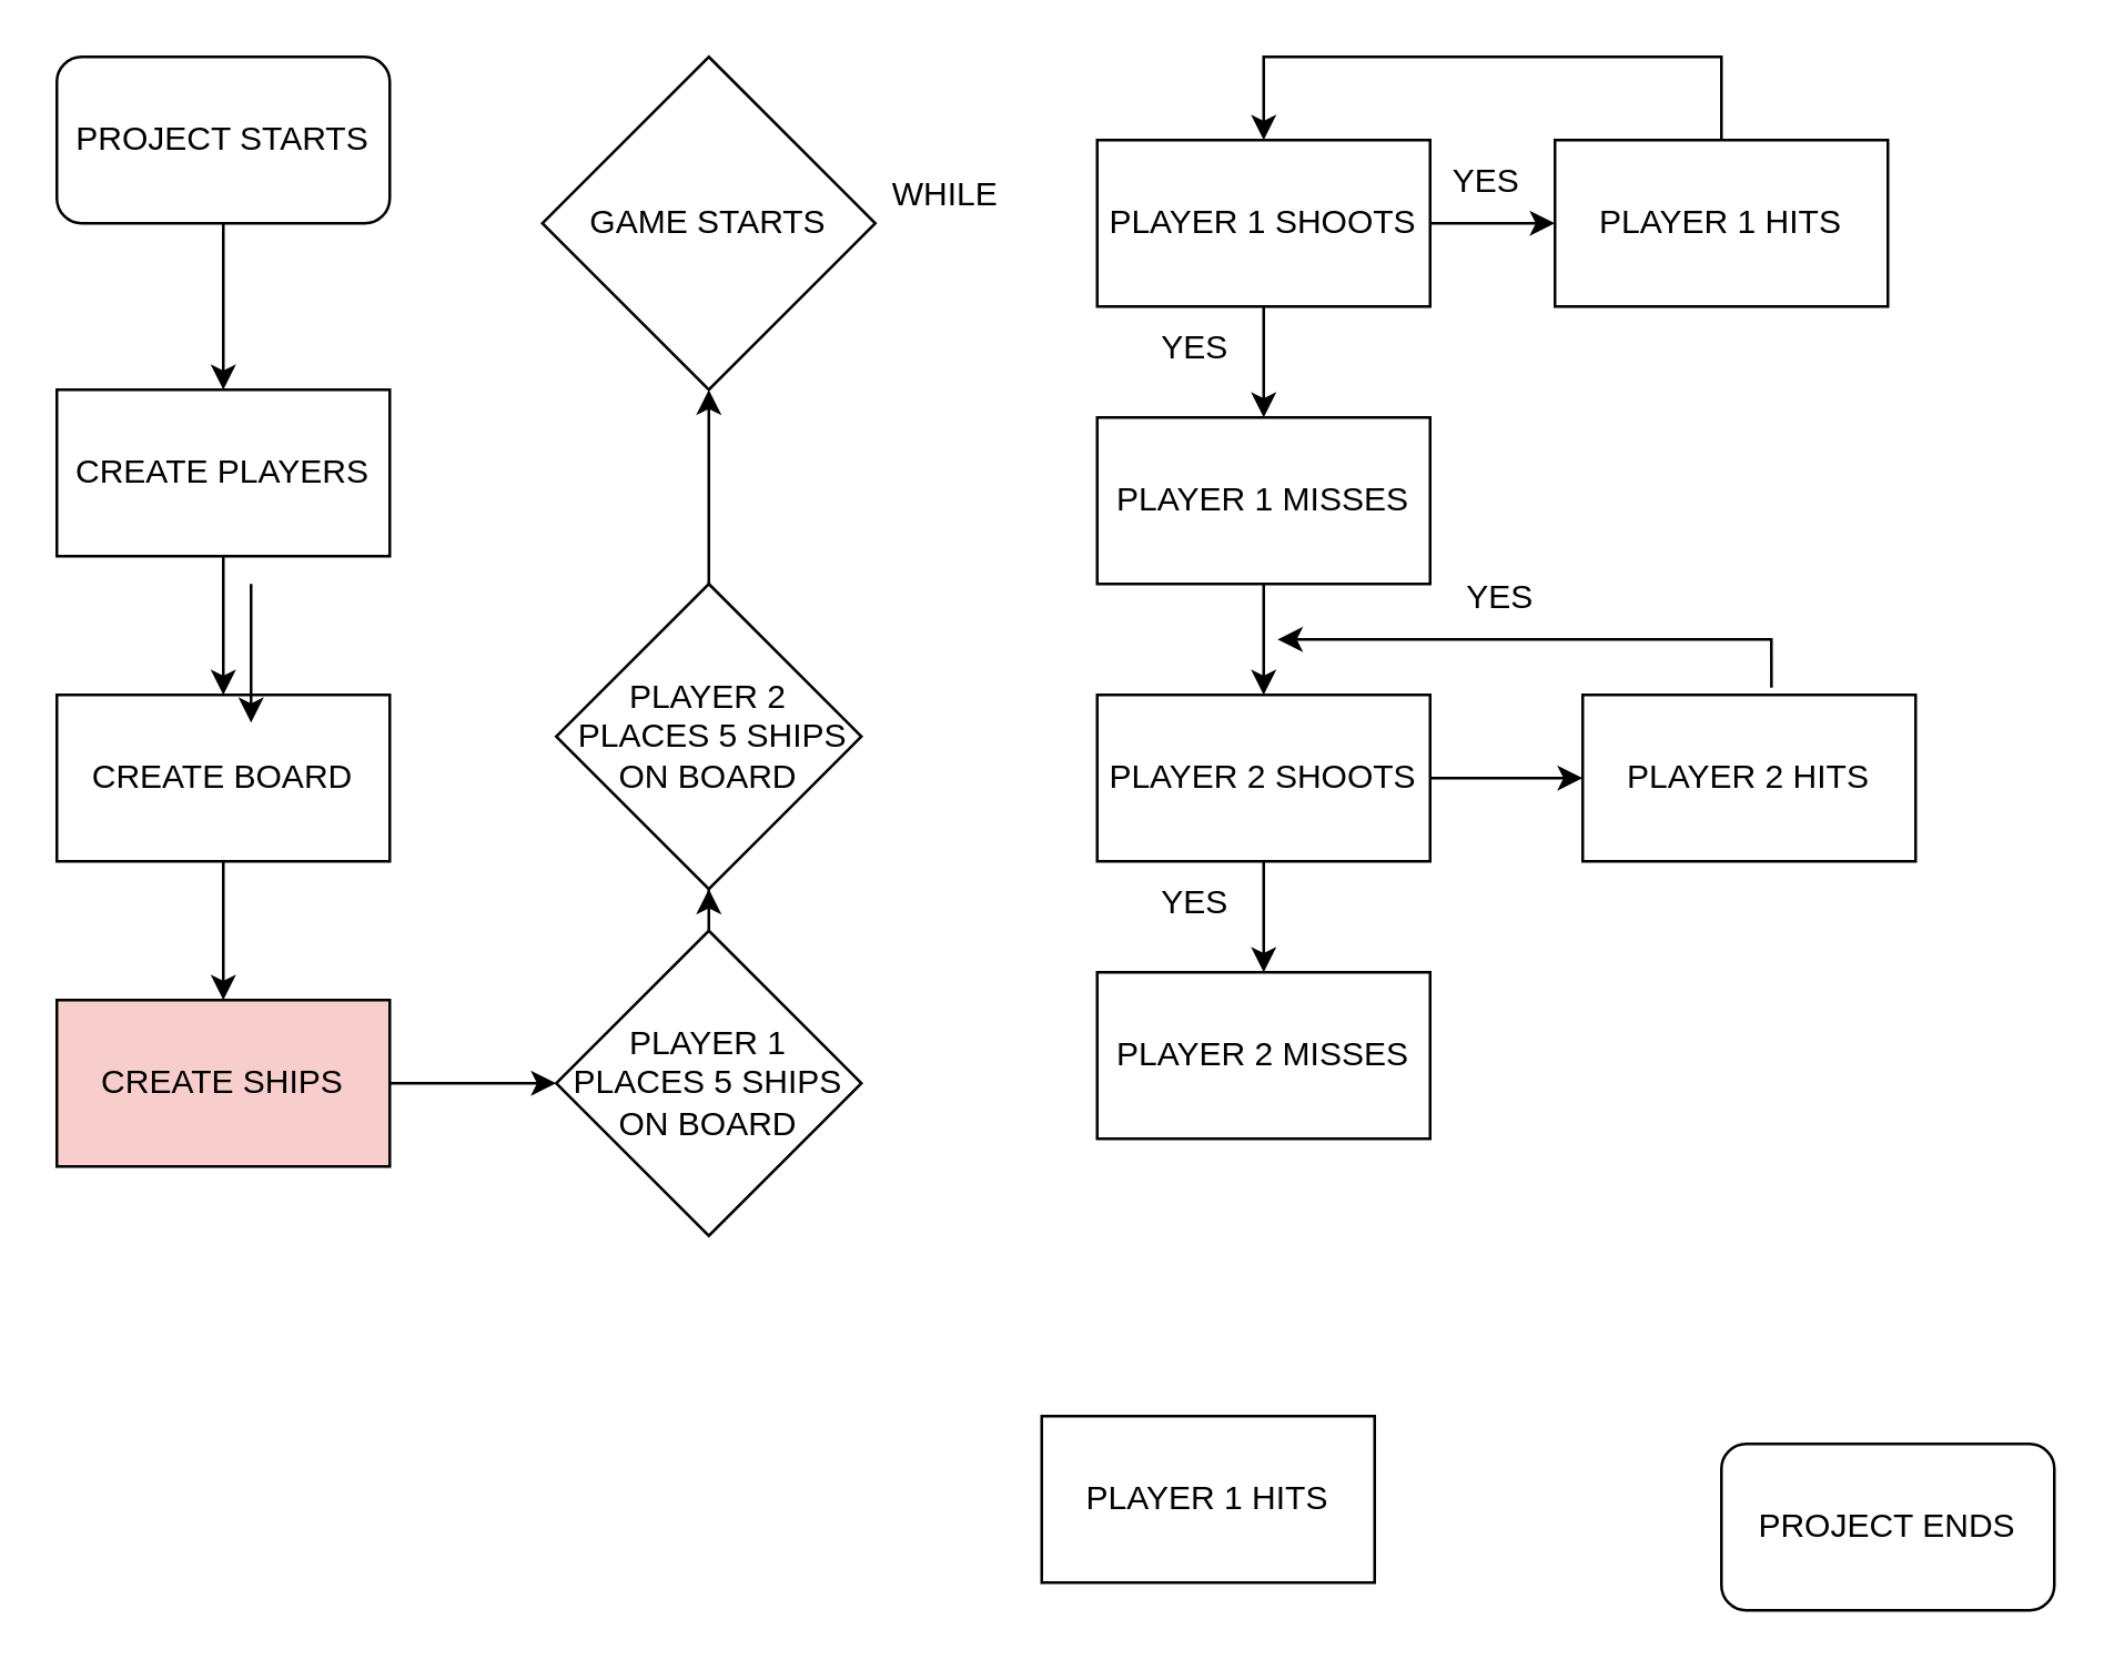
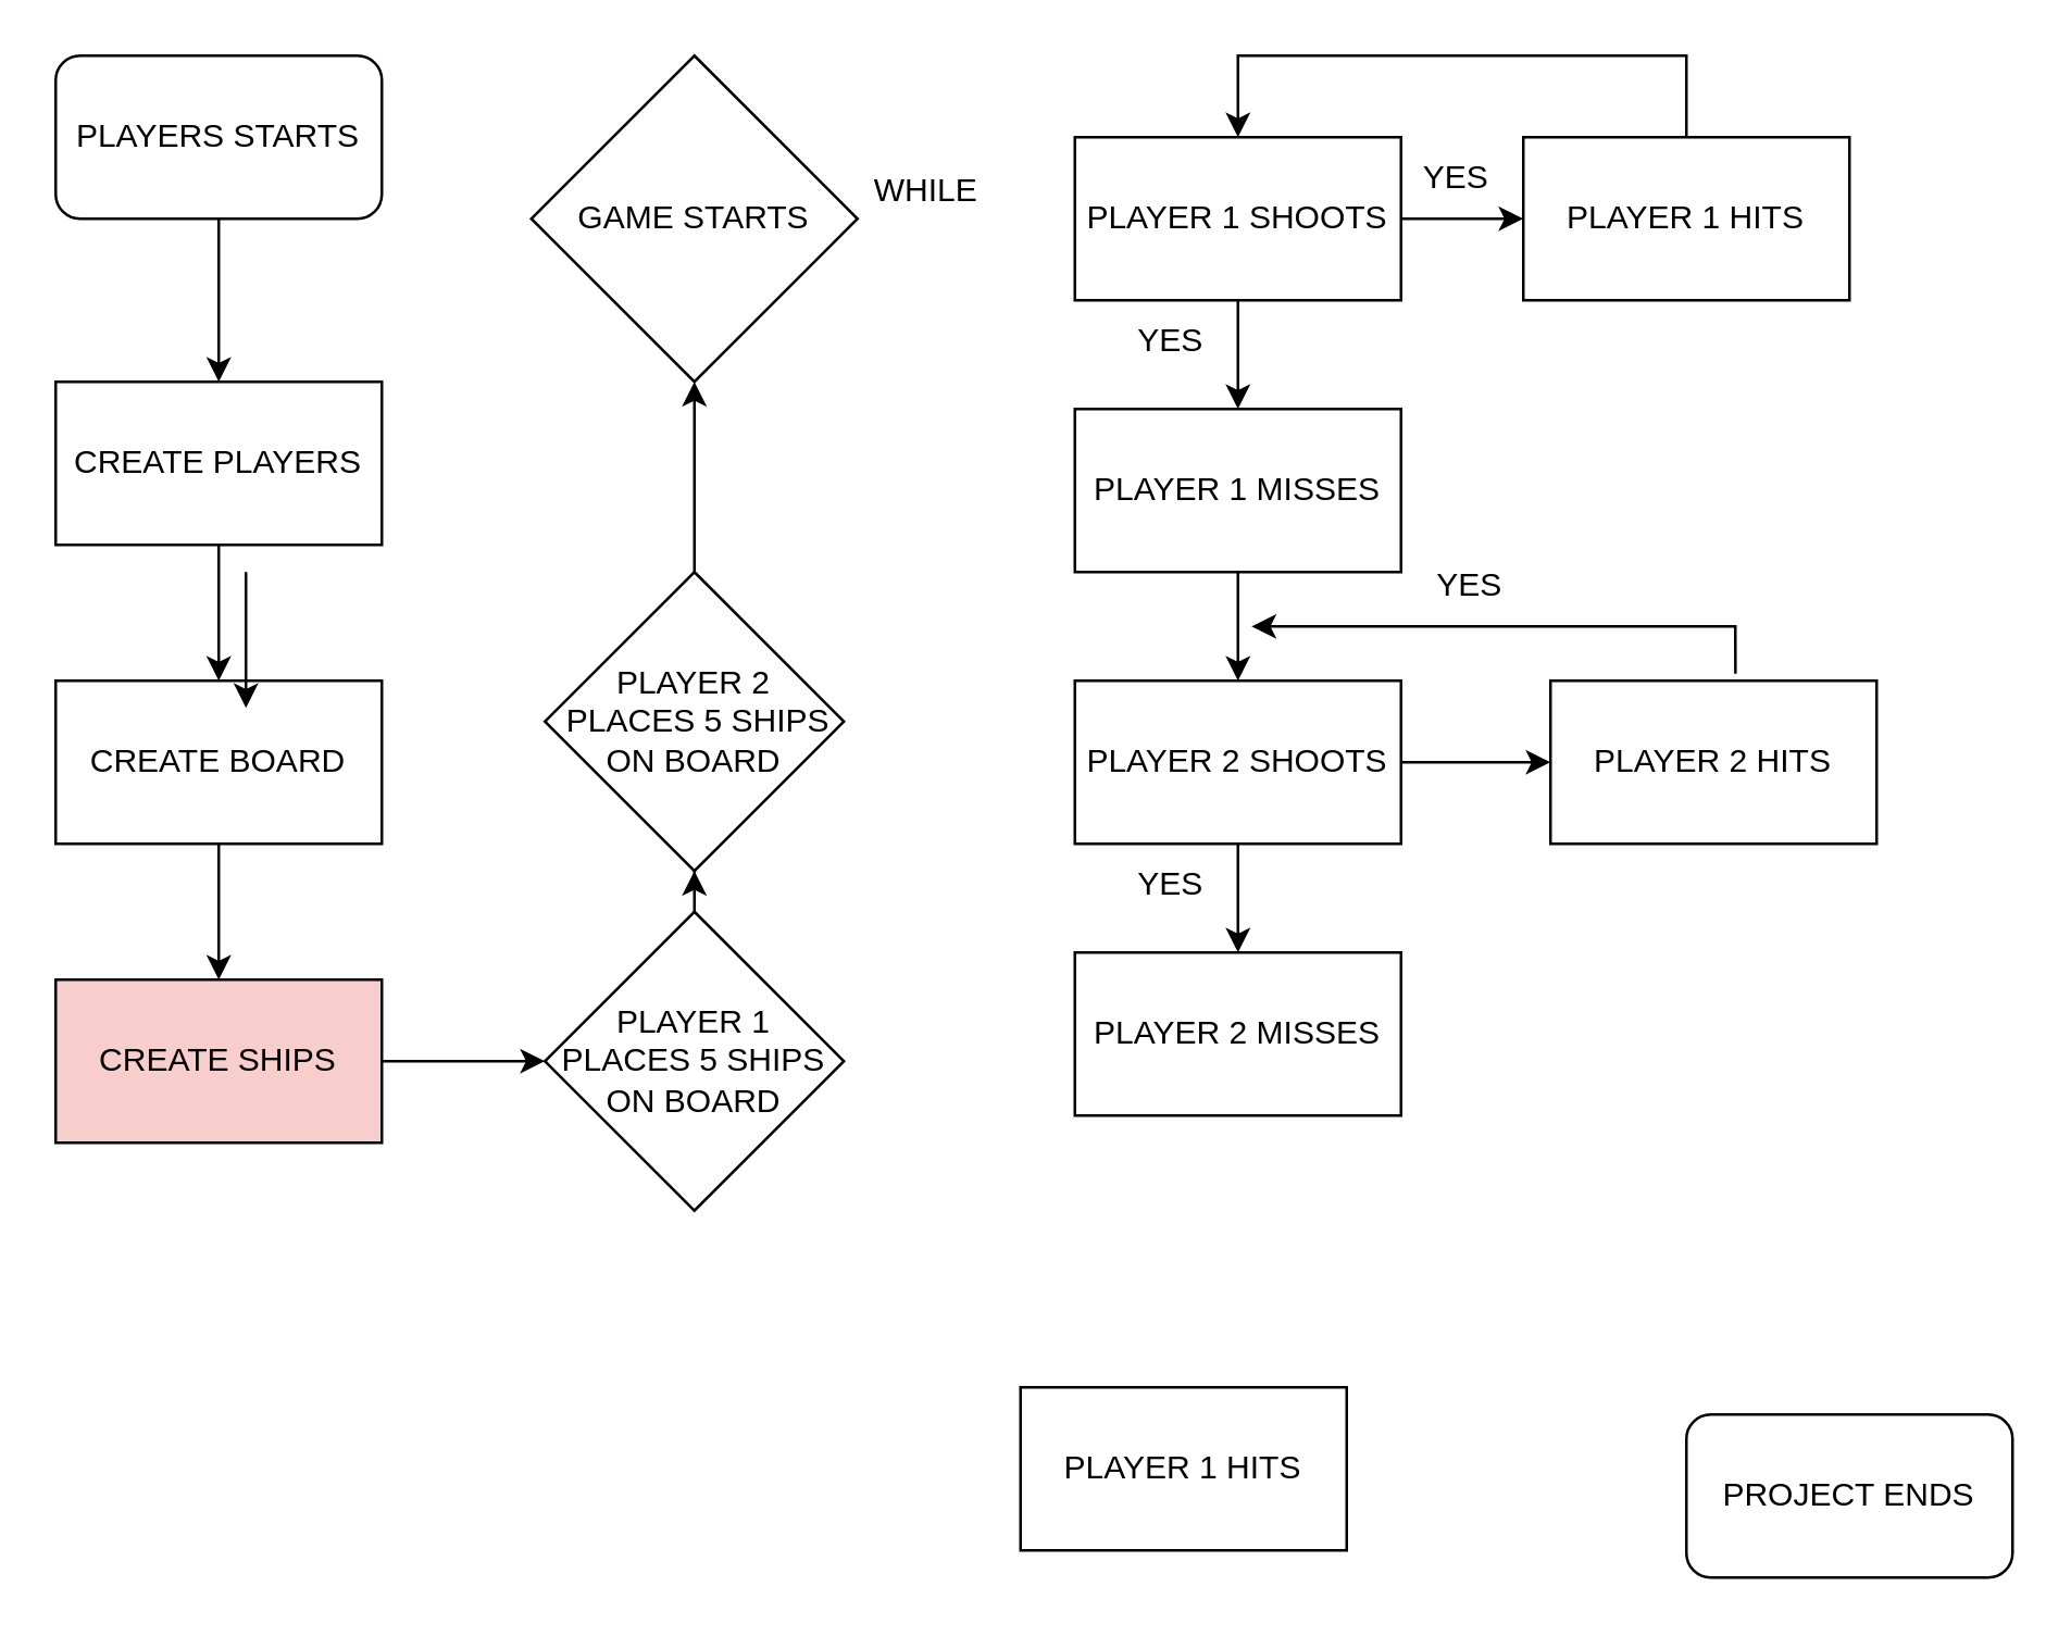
  <mxCell id="0" />
  <mxCell id="1" parent="0" />
  <mxCell id="2" value="" style="edgeStyle=orthogonalEdgeStyle;rounded=0;orthogonalLoop=1;jettySize=auto;html=1;" edge="1" parent="1" source="3" target="8"><mxGeometry relative="1" as="geometry" /></mxCell>
- <mxCell id="3" value="PROJECT STARTS" style="rounded=1;whiteSpace=wrap;html=1;" vertex="1" parent="1"><mxGeometry x="20" y="20" width="120" height="60" as="geometry" /></mxCell>
+ <mxCell id="3" value="PLAYERS STARTS" style="rounded=1;whiteSpace=wrap;html=1;" vertex="1" parent="1"><mxGeometry x="20" y="20" width="120" height="60" as="geometry" /></mxCell>
  <mxCell id="4" value="PROJECT ENDS" style="rounded=1;whiteSpace=wrap;html=1;" vertex="1" parent="1"><mxGeometry x="620" y="520" width="120" height="60" as="geometry" /></mxCell>
  <mxCell id="5" value="" style="edgeStyle=orthogonalEdgeStyle;rounded=0;orthogonalLoop=1;jettySize=auto;html=1;" edge="1" parent="1" source="6" target="10"><mxGeometry relative="1" as="geometry" /></mxCell>
  <mxCell id="6" value="CREATE BOARD" style="rounded=0;whiteSpace=wrap;html=1;" vertex="1" parent="1"><mxGeometry x="20" y="250" width="120" height="60" as="geometry" /></mxCell>
  <mxCell id="7" value="" style="edgeStyle=orthogonalEdgeStyle;rounded=0;orthogonalLoop=1;jettySize=auto;html=1;" edge="1" parent="1" source="8" target="6"><mxGeometry relative="1" as="geometry" /></mxCell>
  <mxCell id="8" value="CREATE PLAYERS" style="rounded=0;whiteSpace=wrap;html=1;" vertex="1" parent="1"><mxGeometry x="20" y="140" width="120" height="60" as="geometry" /></mxCell>
  <mxCell id="9" value="" style="edgeStyle=orthogonalEdgeStyle;rounded=0;orthogonalLoop=1;jettySize=auto;html=1;" edge="1" parent="1" source="10"><mxGeometry relative="1" as="geometry"><mxPoint x="200" y="390" as="targetPoint" /></mxGeometry></mxCell>
  <mxCell id="10" value="CREATE SHIPS" style="rounded=0;whiteSpace=wrap;html=1;fillColor=#f8cecc;" vertex="1" parent="1"><mxGeometry x="20" y="360" width="120" height="60" as="geometry" /></mxCell>
  <mxCell id="11" value="" style="edgeStyle=orthogonalEdgeStyle;rounded=0;orthogonalLoop=1;jettySize=auto;html=1;" edge="1" parent="1" source="13" target="24"><mxGeometry relative="1" as="geometry" /></mxCell>
  <mxCell id="12" value="" style="edgeStyle=orthogonalEdgeStyle;rounded=0;orthogonalLoop=1;jettySize=auto;html=1;" edge="1" parent="1" source="13" target="30"><mxGeometry relative="1" as="geometry" /></mxCell>
  <mxCell id="13" value="PLAYER 2 SHOOTS" style="rounded=0;whiteSpace=wrap;html=1;" vertex="1" parent="1"><mxGeometry x="395" y="250" width="120" height="60" as="geometry" /></mxCell>
  <mxCell id="14" value="" style="edgeStyle=orthogonalEdgeStyle;rounded=0;orthogonalLoop=1;jettySize=auto;html=1;" edge="1" parent="1" source="15" target="17"><mxGeometry relative="1" as="geometry" /></mxCell>
  <mxCell id="15" value="PLAYER 1&lt;br&gt;PLACES 5 SHIPS ON BOARD" style="rhombus;whiteSpace=wrap;html=1;" vertex="1" parent="1"><mxGeometry x="200" y="335" width="110" height="110" as="geometry" /></mxCell>
  <mxCell id="16" value="" style="edgeStyle=orthogonalEdgeStyle;rounded=0;orthogonalLoop=1;jettySize=auto;html=1;" edge="1" parent="1" source="17" target="18"><mxGeometry relative="1" as="geometry" /></mxCell>
  <mxCell id="17" value="PLAYER 2&lt;br&gt;&amp;nbsp;PLACES 5 SHIPS ON BOARD" style="rhombus;whiteSpace=wrap;html=1;" vertex="1" parent="1"><mxGeometry x="200" y="210" width="110" height="110" as="geometry" /></mxCell>
  <mxCell id="18" value="GAME STARTS" style="rhombus;whiteSpace=wrap;html=1;" vertex="1" parent="1"><mxGeometry x="195" y="20" width="120" height="120" as="geometry" /></mxCell>
  <mxCell id="19" value="" style="edgeStyle=orthogonalEdgeStyle;rounded=0;orthogonalLoop=1;jettySize=auto;html=1;" edge="1" parent="1" source="21" target="23"><mxGeometry relative="1" as="geometry" /></mxCell>
  <mxCell id="20" value="" style="edgeStyle=orthogonalEdgeStyle;rounded=0;orthogonalLoop=1;jettySize=auto;html=1;" edge="1" parent="1" source="21" target="27"><mxGeometry relative="1" as="geometry" /></mxCell>
  <mxCell id="21" value="PLAYER 1 SHOOTS" style="whiteSpace=wrap;html=1;" vertex="1" parent="1"><mxGeometry x="395" y="50" width="120" height="60" as="geometry" /></mxCell>
  <mxCell id="22" value="WHILE" style="text;html=1;align=center;verticalAlign=middle;resizable=0;points=[];autosize=1;strokeColor=none;fillColor=none;" vertex="1" parent="1"><mxGeometry x="310" y="55" width="60" height="30" as="geometry" /></mxCell>
  <mxCell id="23" value="PLAYER 1 HITS" style="whiteSpace=wrap;html=1;" vertex="1" parent="1"><mxGeometry x="560" y="50" width="120" height="60" as="geometry" /></mxCell>
  <mxCell id="24" value="PLAYER 2&amp;nbsp;MISSES" style="whiteSpace=wrap;html=1;" vertex="1" parent="1"><mxGeometry x="395" y="350" width="120" height="60" as="geometry" /></mxCell>
  <mxCell id="25" value="PLAYER 1 HITS" style="whiteSpace=wrap;html=1;" vertex="1" parent="1"><mxGeometry x="375" y="510" width="120" height="60" as="geometry" /></mxCell>
  <mxCell id="26" value="" style="edgeStyle=orthogonalEdgeStyle;rounded=0;orthogonalLoop=1;jettySize=auto;html=1;" edge="1" parent="1" source="27" target="13"><mxGeometry relative="1" as="geometry" /></mxCell>
  <mxCell id="27" value="PLAYER 1 MISSES" style="whiteSpace=wrap;html=1;" vertex="1" parent="1"><mxGeometry x="395" y="150" width="120" height="60" as="geometry" /></mxCell>
  <mxCell id="28" value="YES" style="text;html=1;align=center;verticalAlign=middle;resizable=0;points=[];autosize=1;strokeColor=none;fillColor=none;" vertex="1" parent="1"><mxGeometry x="405" y="110" width="50" height="30" as="geometry" /></mxCell>
  <mxCell id="29" value="YES" style="text;html=1;align=center;verticalAlign=middle;resizable=0;points=[];autosize=1;strokeColor=none;fillColor=none;" vertex="1" parent="1"><mxGeometry x="510" y="50" width="50" height="30" as="geometry" /></mxCell>
  <mxCell id="30" value="PLAYER 2 HITS" style="whiteSpace=wrap;html=1;" vertex="1" parent="1"><mxGeometry x="570" y="250" width="120" height="60" as="geometry" /></mxCell>
  <mxCell id="31" value="" style="endArrow=classic;html=1;rounded=0;entryX=0.5;entryY=0;entryDx=0;entryDy=0;" edge="1" parent="1"><mxGeometry width="50" height="50" relative="1" as="geometry"><mxPoint x="620" y="50" as="sourcePoint" /><mxPoint x="455" y="50" as="targetPoint" /><Array as="points"><mxPoint x="620" y="20" /><mxPoint x="455" y="20" /></Array></mxGeometry></mxCell>
  <mxCell id="32" value="" style="edgeStyle=orthogonalEdgeStyle;rounded=0;orthogonalLoop=1;jettySize=auto;html=1;" edge="1" parent="1"><mxGeometry relative="1" as="geometry"><mxPoint x="90" y="210" as="sourcePoint" /><mxPoint x="90" y="260" as="targetPoint" /><Array as="points"><mxPoint x="90" y="220" /><mxPoint x="90" y="220" /></Array></mxGeometry></mxCell>
  <mxCell id="33" value="" style="endArrow=classic;html=1;rounded=0;exitX=0.567;exitY=-0.043;exitDx=0;exitDy=0;exitPerimeter=0;" edge="1" parent="1" source="30"><mxGeometry width="50" height="50" relative="1" as="geometry"><mxPoint x="635" y="260" as="sourcePoint" /><mxPoint x="460" y="230" as="targetPoint" /><Array as="points"><mxPoint x="638" y="230" /><mxPoint x="470" y="230" /></Array></mxGeometry></mxCell>
  <mxCell id="34" value="YES" style="text;html=1;align=center;verticalAlign=middle;resizable=0;points=[];autosize=1;strokeColor=none;fillColor=none;" vertex="1" parent="1"><mxGeometry x="405" y="310" width="50" height="30" as="geometry" /></mxCell>
  <mxCell id="35" value="YES" style="text;html=1;align=center;verticalAlign=middle;resizable=0;points=[];autosize=1;strokeColor=none;fillColor=none;" vertex="1" parent="1"><mxGeometry x="515" y="200" width="50" height="30" as="geometry" /></mxCell>
